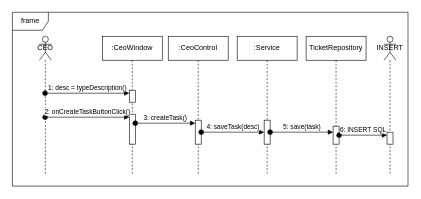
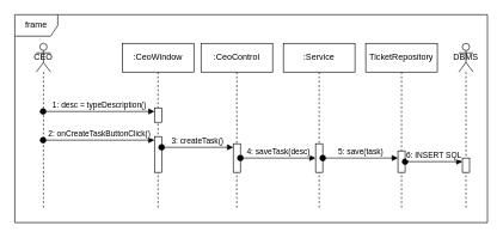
  <mxCell id="0" />
  <mxCell id="1" parent="0" />
  <mxCell id="2" value="frame" style="shape=umlFrame;whiteSpace=wrap;html=1;pointerEvents=0;" vertex="1" parent="1"><mxGeometry x="20" y="20" width="660" height="290" as="geometry" /></mxCell>
- <mxCell id="3" value="CEO" style="shape=umlLifeline;perimeter=lifelinePerimeter;whiteSpace=wrap;html=1;container=1;dropTarget=0;collapsible=0;recursiveResize=0;outlineConnect=0;portConstraint=eastwest;newEdgeStyle={&quot;curved&quot;:0,&quot;rounded&quot;:0};participant=umlActor;" vertex="1" parent="1"><mxGeometry x="65" y="60" width="20" height="230" as="geometry" /></mxCell>
+ <mxCell id="3" value="CEO" style="shape=umlLifeline;perimeter=lifelinePerimeter;whiteSpace=wrap;html=1;container=1;dropTarget=0;collapsible=0;recursiveResize=0;outlineConnect=0;portConstraint=eastwest;newEdgeStyle={&quot;curved&quot;:0,&quot;rounded&quot;:0};participant=umlActor;" vertex="1" parent="1"><mxGeometry x="50" y="60" width="20" height="230" as="geometry" /></mxCell>
  <mxCell id="4" value=":CeoWindow" style="shape=umlLifeline;perimeter=lifelinePerimeter;whiteSpace=wrap;html=1;container=1;dropTarget=0;collapsible=0;recursiveResize=0;outlineConnect=0;portConstraint=eastwest;newEdgeStyle={&quot;curved&quot;:0,&quot;rounded&quot;:0};" vertex="1" parent="1"><mxGeometry x="170" y="60" width="100" height="230" as="geometry" /></mxCell>
  <mxCell id="5" value="" style="html=1;points=[[0,0,0,0,5],[0,1,0,0,-5],[1,0,0,0,5],[1,1,0,0,-5]];perimeter=orthogonalPerimeter;outlineConnect=0;targetShapes=umlLifeline;portConstraint=eastwest;newEdgeStyle={&quot;curved&quot;:0,&quot;rounded&quot;:0};" vertex="1" parent="4"><mxGeometry x="45" y="90" width="10" height="20" as="geometry" /></mxCell>
  <mxCell id="6" value="" style="html=1;points=[[0,0,0,0,5],[0,1,0,0,-5],[1,0,0,0,5],[1,1,0,0,-5]];perimeter=orthogonalPerimeter;outlineConnect=0;targetShapes=umlLifeline;portConstraint=eastwest;newEdgeStyle={&quot;curved&quot;:0,&quot;rounded&quot;:0};" vertex="1" parent="4"><mxGeometry x="45" y="130" width="10" height="50" as="geometry" /></mxCell>
  <mxCell id="7" value=":CeoControl&lt;span style=&quot;caret-color: rgba(0, 0, 0, 0); color: rgba(0, 0, 0, 0); font-family: monospace; font-size: 0px; text-align: start; white-space: nowrap;&quot;&gt;%3CmxGraphModel%3E%3Croot%3E%3CmxCell%20id%3D%220%22%2F%3E%3CmxCell%20id%3D%221%22%20parent%3D%220%22%2F%3E%3CmxCell%20id%3D%222%22%20value%3D%22%3ACeoWindow%22%20style%3D%22shape%3DumlLifeline%3Bperimeter%3DlifelinePerimeter%3BwhiteSpace%3Dwrap%3Bhtml%3D1%3Bcontainer%3D1%3BdropTarget%3D0%3Bcollapsible%3D0%3BrecursiveResize%3D0%3BoutlineConnect%3D0%3BportConstraint%3Deastwest%3BnewEdgeStyle%3D%7B%26quot%3Bcurved%26quot%3B%3A0%2C%26quot%3Brounded%26quot%3B%3A0%7D%3B%22%20vertex%3D%221%22%20parent%3D%221%22%3E%3CmxGeometry%20x%3D%22140%22%20y%3D%2280%22%20width%3D%22100%22%20height%3D%22230%22%20as%3D%22geometry%22%2F%3E%3C%2FmxCell%3E%3C%2Froot%3E%3C%2FmxGraphModel%3E&lt;/span&gt;" style="shape=umlLifeline;perimeter=lifelinePerimeter;whiteSpace=wrap;html=1;container=1;dropTarget=0;collapsible=0;recursiveResize=0;outlineConnect=0;portConstraint=eastwest;newEdgeStyle={&quot;curved&quot;:0,&quot;rounded&quot;:0};" vertex="1" parent="1"><mxGeometry x="280" y="60" width="100" height="230" as="geometry" /></mxCell>
  <mxCell id="8" value="" style="html=1;points=[[0,0,0,0,5],[0,1,0,0,-5],[1,0,0,0,5],[1,1,0,0,-5]];perimeter=orthogonalPerimeter;outlineConnect=0;targetShapes=umlLifeline;portConstraint=eastwest;newEdgeStyle={&quot;curved&quot;:0,&quot;rounded&quot;:0};" vertex="1" parent="7"><mxGeometry x="45" y="140" width="10" height="40" as="geometry" /></mxCell>
  <mxCell id="9" value=":Service&lt;span style=&quot;caret-color: rgba(0, 0, 0, 0); color: rgba(0, 0, 0, 0); font-family: monospace; font-size: 0px; text-align: start; white-space: nowrap;&quot;&gt;%3CmxGraphModel%3E%3Croot%3E%3CmxCell%20id%3D%220%22%2F%3E%3CmxCell%20id%3D%221%22%20parent%3D%220%22%2F%3E%3CmxCell%20id%3D%222%22%20value%3D%22%3ACeoWindow%22%20style%3D%22shape%3DumlLifeline%3Bperimeter%3DlifelinePerimeter%3BwhiteSpace%3Dwrap%3Bhtml%3D1%3Bcontainer%3D1%3BdropTarget%3D0%3Bcollapsible%3D0%3BrecursiveResize%3D0%3BoutlineConnect%3D0%3BportConstraint%3Deastwest%3BnewEdgeStyle%3D%7B%26quot%3Bcurved%26quot%3B%3A0%2C%26quot%3Brounded%26quot%3B%3A0%7D%3B%22%20vertex%3D%221%22%20parent%3D%221%22%3E%3CmxGeometry%20x%3D%22140%22%20y%3D%2280%22%20width%3D%22100%22%20height%3D%22230%22%20as%3D%22geometry%22%2F%3E%3C%2FmxCell%3E%3C%2Froot%3E%3C%2FmxGraphModel%3E&lt;/span&gt;" style="shape=umlLifeline;perimeter=lifelinePerimeter;whiteSpace=wrap;html=1;container=1;dropTarget=0;collapsible=0;recursiveResize=0;outlineConnect=0;portConstraint=eastwest;newEdgeStyle={&quot;curved&quot;:0,&quot;rounded&quot;:0};" vertex="1" parent="1"><mxGeometry x="395" y="60" width="100" height="230" as="geometry" /></mxCell>
  <mxCell id="10" value="" style="html=1;points=[[0,0,0,0,5],[0,1,0,0,-5],[1,0,0,0,5],[1,1,0,0,-5]];perimeter=orthogonalPerimeter;outlineConnect=0;targetShapes=umlLifeline;portConstraint=eastwest;newEdgeStyle={&quot;curved&quot;:0,&quot;rounded&quot;:0};" vertex="1" parent="9"><mxGeometry x="45" y="140" width="10" height="40" as="geometry" /></mxCell>
  <mxCell id="11" value="TicketRepository" style="shape=umlLifeline;perimeter=lifelinePerimeter;whiteSpace=wrap;html=1;container=1;dropTarget=0;collapsible=0;recursiveResize=0;outlineConnect=0;portConstraint=eastwest;newEdgeStyle={&quot;curved&quot;:0,&quot;rounded&quot;:0};" vertex="1" parent="1"><mxGeometry x="510" y="60" width="100" height="230" as="geometry" /></mxCell>
  <mxCell id="12" value="" style="html=1;points=[[0,0,0,0,5],[0,1,0,0,-5],[1,0,0,0,5],[1,1,0,0,-5]];perimeter=orthogonalPerimeter;outlineConnect=0;targetShapes=umlLifeline;portConstraint=eastwest;newEdgeStyle={&quot;curved&quot;:0,&quot;rounded&quot;:0};" vertex="1" parent="11"><mxGeometry x="45" y="150" width="10" height="30" as="geometry" /></mxCell>
- <mxCell id="13" value="INSERT" style="shape=umlLifeline;perimeter=lifelinePerimeter;whiteSpace=wrap;html=1;container=1;dropTarget=0;collapsible=0;recursiveResize=0;outlineConnect=0;portConstraint=eastwest;newEdgeStyle={&quot;curved&quot;:0,&quot;rounded&quot;:0};participant=umlActor;" vertex="1" parent="1"><mxGeometry x="640" y="60" width="20" height="230" as="geometry" /></mxCell>
+ <mxCell id="13" value="DBMS" style="shape=umlLifeline;perimeter=lifelinePerimeter;whiteSpace=wrap;html=1;container=1;dropTarget=0;collapsible=0;recursiveResize=0;outlineConnect=0;portConstraint=eastwest;newEdgeStyle={&quot;curved&quot;:0,&quot;rounded&quot;:0};participant=umlActor;" vertex="1" parent="1"><mxGeometry x="640" y="60" width="20" height="230" as="geometry" /></mxCell>
  <mxCell id="14" value="1: desc = typeDescription()" style="html=1;verticalAlign=bottom;startArrow=oval;endArrow=block;startSize=8;curved=0;rounded=0;entryX=0;entryY=0;entryDx=0;entryDy=5;" edge="1" target="5" parent="1" source="3"><mxGeometry relative="1" as="geometry"><mxPoint x="85" y="155" as="sourcePoint" /></mxGeometry></mxCell>
  <mxCell id="15" value="2: onCreateTaskButtonClick()" style="html=1;verticalAlign=bottom;startArrow=oval;endArrow=block;startSize=8;curved=0;rounded=0;entryX=0;entryY=0;entryDx=0;entryDy=5;" edge="1" target="6" parent="1" source="3"><mxGeometry relative="1" as="geometry"><mxPoint x="135" y="195" as="sourcePoint" /></mxGeometry></mxCell>
  <mxCell id="16" value="4: saveTask(desc)" style="html=1;verticalAlign=bottom;startArrow=oval;endArrow=block;startSize=8;curved=0;rounded=0;" edge="1" target="10" parent="1" source="8"><mxGeometry relative="1" as="geometry"><mxPoint x="335" y="210" as="sourcePoint" /><mxPoint x="440" y="210" as="targetPoint" /></mxGeometry></mxCell>
  <mxCell id="17" value="5: save(task)" style="html=1;verticalAlign=bottom;startArrow=oval;endArrow=block;startSize=8;curved=0;rounded=0;" edge="1" target="12" parent="1" source="10"><mxGeometry relative="1" as="geometry"><mxPoint x="450" y="230" as="sourcePoint" /><mxPoint x="555" y="230" as="targetPoint" /></mxGeometry></mxCell>
  <mxCell id="18" value="3: createTask()" style="html=1;verticalAlign=bottom;startArrow=oval;endArrow=block;startSize=8;curved=0;rounded=0;entryX=0;entryY=0;entryDx=0;entryDy=5;" edge="1" target="8" parent="1" source="6"><mxGeometry relative="1" as="geometry"><mxPoint x="225" y="205" as="sourcePoint" /></mxGeometry></mxCell>
  <mxCell id="19" value="" style="html=1;points=[[0,0,0,0,5],[0,1,0,0,-5],[1,0,0,0,5],[1,1,0,0,-5]];perimeter=orthogonalPerimeter;outlineConnect=0;targetShapes=umlLifeline;portConstraint=eastwest;newEdgeStyle={&quot;curved&quot;:0,&quot;rounded&quot;:0};" vertex="1" parent="1"><mxGeometry x="645" y="220" width="10" height="20" as="geometry" /></mxCell>
  <mxCell id="20" value="6: INSERT SQL" style="html=1;verticalAlign=bottom;startArrow=oval;endArrow=block;startSize=8;curved=0;rounded=0;" edge="1" target="19" parent="1" source="12"><mxGeometry relative="1" as="geometry"><mxPoint x="575" y="225" as="sourcePoint" /></mxGeometry></mxCell>
